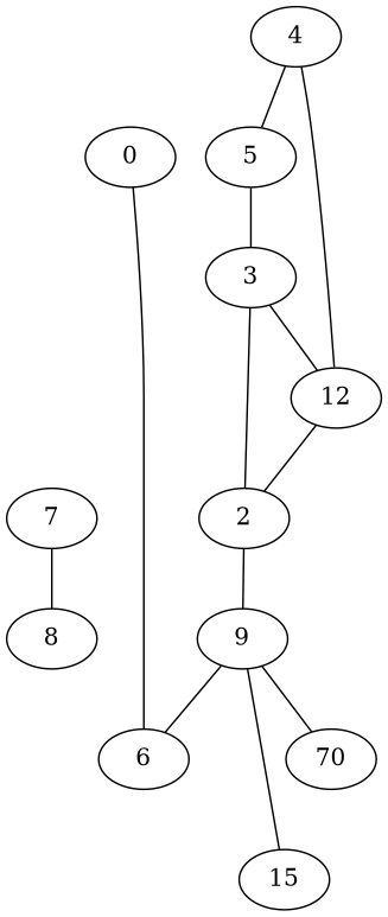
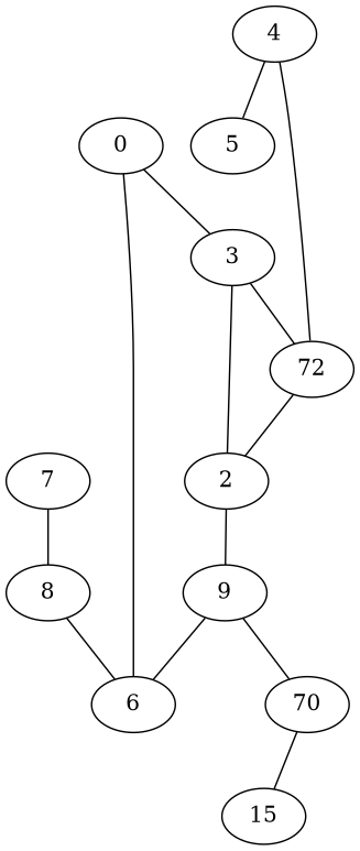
  graph {
    0
    3
-   12
+   12 [label=72]
    7
    8
    2
    9
    6
    n9 [label=70]
    4
    5
    n12 [label=15]
-   5 -- 3
+   0 -- 3
    3 -- 12
    12 -- 2
    7 -- 8
+   8 -- 6
    2 -- 3
    2 -- 9
    9 -- 6
    9 -- n9
    6 -- 0
-   9 -- n12
+   n9 -- n12
    4 -- 12
    4 -- 5
  }
